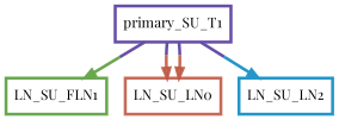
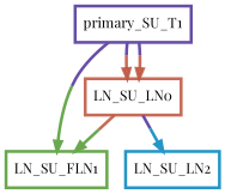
  digraph {
    fontname="Playfair Display"
    node [fillcolor=white fontname="Playfair Display" penwidth=3.0 shape=box]
    edge [color="#674ea7ff;0.5:#be5742e1" fontname="Playfair Display" penwidth=3]
    LN_SU_FLN1 [color="#6aa84fff"]
    n2 [color="#be5742e1" label=LN_SU_LN0]
    LN_SU_LN2 [color="#2496c8ff"]
    primary_SU_T1 [color="#674ea7ff"]
+   n2 -> LN_SU_FLN1 [color="#be5742e1;0.5:#6aa84fff"]
    primary_SU_T1 -> LN_SU_FLN1 [color="#674ea7ff;0.5:#6aa84fff"]
    primary_SU_T1 -> n2
    primary_SU_T1 -> n2
-   primary_SU_T1 -> LN_SU_LN2 [color="#674ea7ff;0.5:#2496c8ff"]
+   n2 -> LN_SU_LN2 [color="#674ea7ff;0.5:#2496c8ff"]
  }
